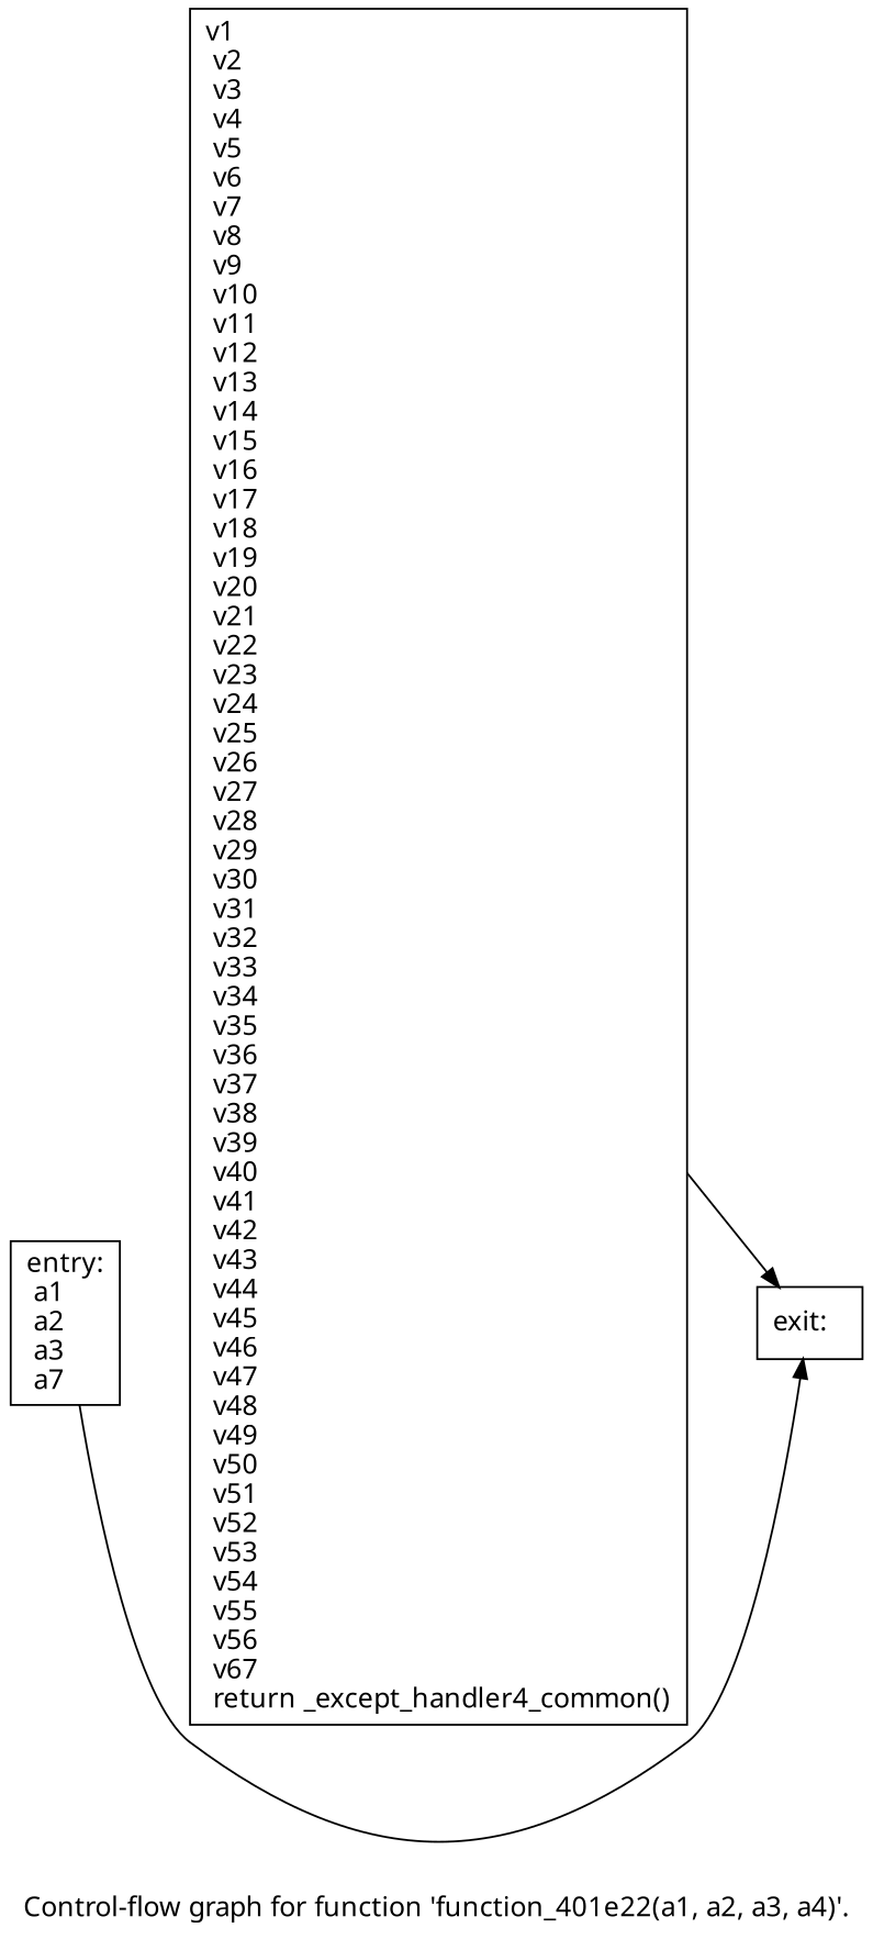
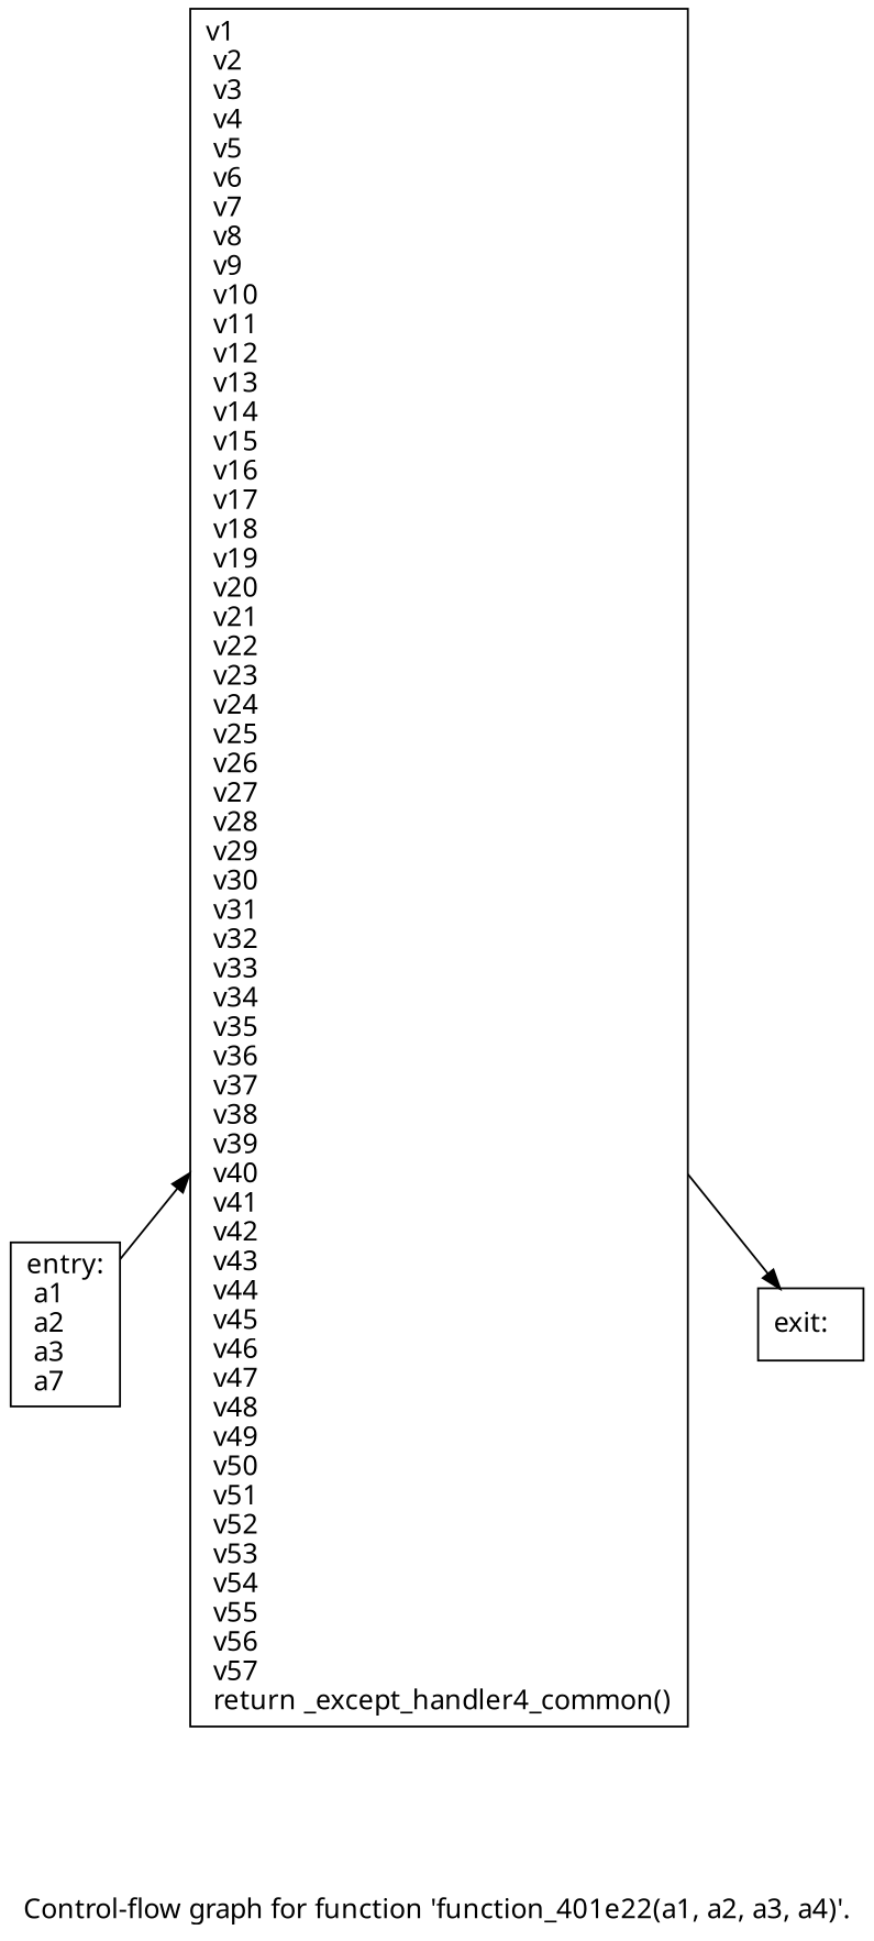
  digraph {
    fontname="Noto Sans"
    label="Control-flow graph for function 'function_401e22(a1, a2, a3, a4)'."
    rankdir=LR
    node [fontname="Noto Sans" shape=record]
    edge [fontname="Noto Sans"]
    n1 [label="{entry:\l  a1\l  a2\l  a3\l  a7\l}"]
-   n2 [label="{  v1\l  v2\l  v3\l  v4\l  v5\l  v6\l  v7\l  v8\l  v9\l  v10\l  v11\l  v12\l  v13\l  v14\l  v15\l  v16\l  v17\l  v18\l  v19\l  v20\l  v21\l  v22\l  v23\l  v24\l  v25\l  v26\l  v27\l  v28\l  v29\l  v30\l  v31\l  v32\l  v33\l  v34\l  v35\l  v36\l  v37\l  v38\l  v39\l  v40\l  v41\l  v42\l  v43\l  v44\l  v45\l  v46\l  v47\l  v48\l  v49\l  v50\l  v51\l  v52\l  v53\l  v54\l  v55\l  v56\l  v67\l  return _except_handler4_common()\l}"]
+   n2 [label="{  v1\l  v2\l  v3\l  v4\l  v5\l  v6\l  v7\l  v8\l  v9\l  v10\l  v11\l  v12\l  v13\l  v14\l  v15\l  v16\l  v17\l  v18\l  v19\l  v20\l  v21\l  v22\l  v23\l  v24\l  v25\l  v26\l  v27\l  v28\l  v29\l  v30\l  v31\l  v32\l  v33\l  v34\l  v35\l  v36\l  v37\l  v38\l  v39\l  v40\l  v41\l  v42\l  v43\l  v44\l  v45\l  v46\l  v47\l  v48\l  v49\l  v50\l  v51\l  v52\l  v53\l  v54\l  v55\l  v56\l  v57\l  return _except_handler4_common()\l}"]
    n3 [label="{exit:\l}"]
-   n1 -> n3
+   n1 -> n2
    n2 -> n3
  }
